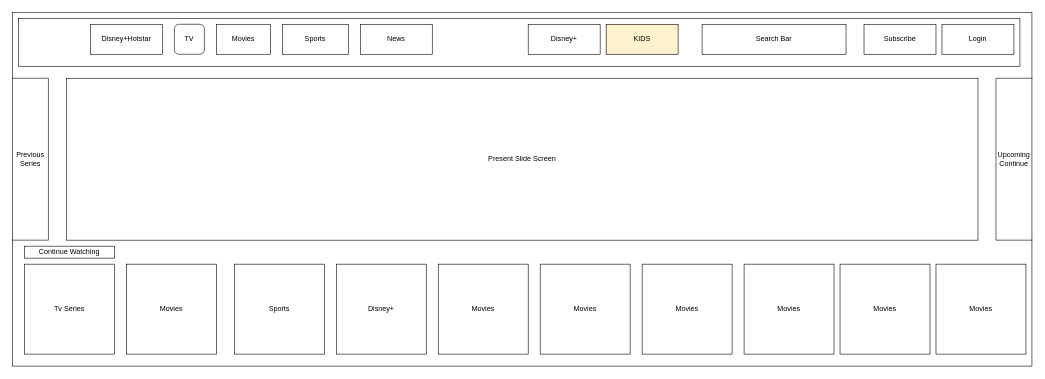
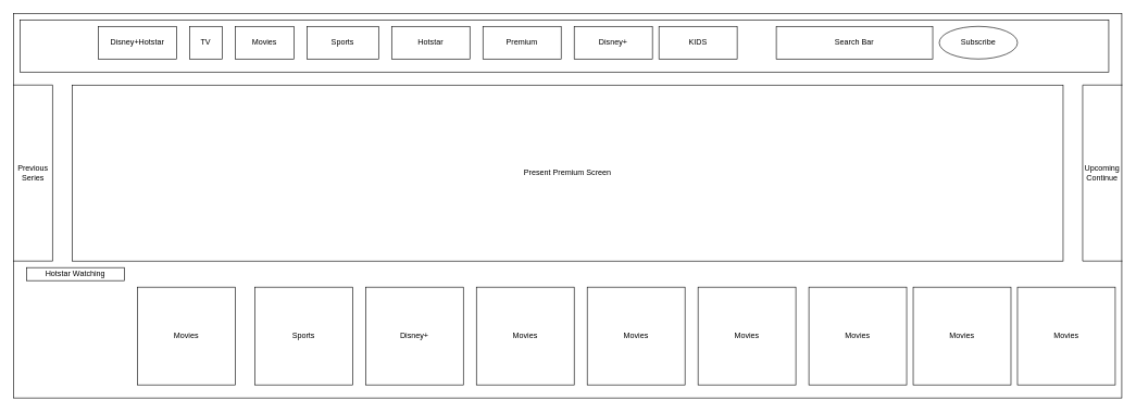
  <mxCell id="0" />
  <mxCell id="1" parent="0" />
  <mxCell id="2" value="" style="rounded=0;whiteSpace=wrap;html=1;" vertex="1" parent="1"><mxGeometry width="1700" height="590" as="geometry" x="20" y="20" /></mxCell>
  <mxCell id="3" value="Disney+Hotstar" style="rounded=0;whiteSpace=wrap;html=1;" vertex="1" parent="1"><mxGeometry x="150" y="50" width="100" height="40" as="geometry" /></mxCell>
  <mxCell id="4" value="" style="rounded=0;whiteSpace=wrap;html=1;" vertex="1" parent="1"><mxGeometry x="30" y="30" width="1670" height="80" as="geometry" /></mxCell>
  <mxCell id="5" value="Disney+Hotstar" style="rounded=0;whiteSpace=wrap;html=1;" vertex="1" parent="1"><mxGeometry x="150" y="40" width="120" height="50" as="geometry" /></mxCell>
- <mxCell id="6" value="TV" style="whiteSpace=wrap;html=1;rounded=1;" vertex="1" parent="1"><mxGeometry x="290" y="40" width="50" height="50" as="geometry" /></mxCell>
+ <mxCell id="6" value="TV" style="rounded=0;whiteSpace=wrap;html=1;" vertex="1" parent="1"><mxGeometry x="290" y="40" width="50" height="50" as="geometry" /></mxCell>
  <mxCell id="7" value="Movies" style="rounded=0;whiteSpace=wrap;html=1;" vertex="1" parent="1"><mxGeometry x="360" y="40" width="90" height="50" as="geometry" /></mxCell>
  <mxCell id="8" value="Sports" style="rounded=0;whiteSpace=wrap;html=1;" vertex="1" parent="1"><mxGeometry x="470" y="40" width="110" height="50" as="geometry" /></mxCell>
- <mxCell id="9" value="News" style="rounded=0;whiteSpace=wrap;html=1;" vertex="1" parent="1"><mxGeometry x="600" y="40" width="120" height="50" as="geometry" /></mxCell>
+ <mxCell id="9" value="Hotstar" style="rounded=0;whiteSpace=wrap;html=1;" vertex="1" parent="1"><mxGeometry x="600" y="40" width="120" height="50" as="geometry" /></mxCell>
+ <mxCell id="10" value="Premium" style="rounded=0;whiteSpace=wrap;html=1;" vertex="1" parent="1"><mxGeometry x="740" y="40" width="120" height="50" as="geometry" /></mxCell>
  <mxCell id="11" value="Disney+" style="rounded=0;whiteSpace=wrap;html=1;" vertex="1" parent="1"><mxGeometry x="880" y="40" width="120" height="50" as="geometry" /></mxCell>
- <mxCell id="12" value="KIDS" style="rounded=0;whiteSpace=wrap;html=1;fillColor=#fff2cc;" vertex="1" parent="1"><mxGeometry x="1010" y="40" width="120" height="50" as="geometry" /></mxCell>
- <mxCell id="13" value="Search Bar" style="rounded=0;whiteSpace=wrap;html=1;" vertex="1" parent="1"><mxGeometry x="1170" y="40" width="240" height="50" as="geometry" /></mxCell>
- <mxCell id="14" value="Subscribe" style="rounded=0;whiteSpace=wrap;html=1;" vertex="1" parent="1"><mxGeometry x="1440" y="40" width="120" height="50" as="geometry" /></mxCell>
- <mxCell id="15" value="Login" style="rounded=0;whiteSpace=wrap;html=1;" vertex="1" parent="1"><mxGeometry x="1570" y="40" width="120" height="50" as="geometry" /></mxCell>
- <mxCell id="16" value="Present Slide Screen" style="rounded=0;whiteSpace=wrap;html=1;" vertex="1" parent="1"><mxGeometry x="110" y="130" width="1520" height="270" as="geometry" /></mxCell>
+ <mxCell id="12" value="KIDS" style="rounded=0;whiteSpace=wrap;html=1;" vertex="1" parent="1"><mxGeometry x="1010" y="40" width="120" height="50" as="geometry" /></mxCell>
+ <mxCell id="13" value="Search Bar" style="rounded=0;whiteSpace=wrap;html=1;" vertex="1" parent="1"><mxGeometry x="1190" y="40" width="240" height="50" as="geometry" /></mxCell>
+ <mxCell id="14" value="Subscribe" style="ellipse;whiteSpace=wrap;html=1;" vertex="1" parent="1"><mxGeometry x="1440" y="40" width="120" height="50" as="geometry" /></mxCell>
+ <mxCell id="16" value="Present Premium Screen" style="rounded=0;whiteSpace=wrap;html=1;" vertex="1" parent="1"><mxGeometry x="110" y="130" width="1520" height="270" as="geometry" /></mxCell>
  <mxCell id="17" value="Previous&lt;br&gt;Series" style="shape=partialRectangle;whiteSpace=wrap;html=1;bottom=1;right=1;left=1;top=0;fillColor=none;routingCenterX=-0.5;direction=north;" vertex="1" parent="1"><mxGeometry y="130" width="60" height="270" as="geometry" x="20" /></mxCell>
  <mxCell id="18" value="Upcoming&lt;br&gt;Continue" style="shape=partialRectangle;whiteSpace=wrap;html=1;bottom=1;right=1;left=1;top=0;fillColor=none;routingCenterX=-0.5;direction=south;" vertex="1" parent="1"><mxGeometry x="1660" y="130" width="60" height="270" as="geometry" /></mxCell>
- <mxCell id="19" value="Tv Series" style="whiteSpace=wrap;html=1;aspect=fixed;" vertex="1" parent="1"><mxGeometry x="40" y="440" width="150" height="150" as="geometry" /></mxCell>
  <mxCell id="20" value="Movies" style="whiteSpace=wrap;html=1;aspect=fixed;" vertex="1" parent="1"><mxGeometry x="210" y="440" width="150" height="150" as="geometry" /></mxCell>
  <mxCell id="21" value="Sports" style="whiteSpace=wrap;html=1;aspect=fixed;" vertex="1" parent="1"><mxGeometry x="390" y="440" width="150" height="150" as="geometry" /></mxCell>
  <mxCell id="22" value="Disney+" style="whiteSpace=wrap;html=1;aspect=fixed;" vertex="1" parent="1"><mxGeometry x="560" y="440" width="150" height="150" as="geometry" /></mxCell>
  <mxCell id="23" value="Movies" style="whiteSpace=wrap;html=1;aspect=fixed;" vertex="1" parent="1"><mxGeometry x="730" y="440" width="150" height="150" as="geometry" /></mxCell>
  <mxCell id="24" value="Movies" style="whiteSpace=wrap;html=1;aspect=fixed;" vertex="1" parent="1"><mxGeometry x="900" y="440" width="150" height="150" as="geometry" /></mxCell>
  <mxCell id="25" value="Movies" style="whiteSpace=wrap;html=1;aspect=fixed;" vertex="1" parent="1"><mxGeometry x="1070" y="440" width="150" height="150" as="geometry" /></mxCell>
  <mxCell id="26" value="Movies" style="whiteSpace=wrap;html=1;aspect=fixed;" vertex="1" parent="1"><mxGeometry x="1240" y="440" width="150" height="150" as="geometry" /></mxCell>
  <mxCell id="27" value="Movies" style="whiteSpace=wrap;html=1;aspect=fixed;" vertex="1" parent="1"><mxGeometry x="1400" y="440" width="150" height="150" as="geometry" /></mxCell>
  <mxCell id="28" value="Movies" style="whiteSpace=wrap;html=1;aspect=fixed;" vertex="1" parent="1"><mxGeometry x="1560" y="440" width="150" height="150" as="geometry" /></mxCell>
- <mxCell id="29" value="Continue Watching" style="rounded=0;whiteSpace=wrap;html=1;" vertex="1" parent="1"><mxGeometry x="40" y="410" width="150" height="20" as="geometry" /></mxCell>
+ <mxCell id="29" value="Hotstar Watching" style="rounded=0;whiteSpace=wrap;html=1;" vertex="1" parent="1"><mxGeometry x="40" y="410" width="150" height="20" as="geometry" /></mxCell>
